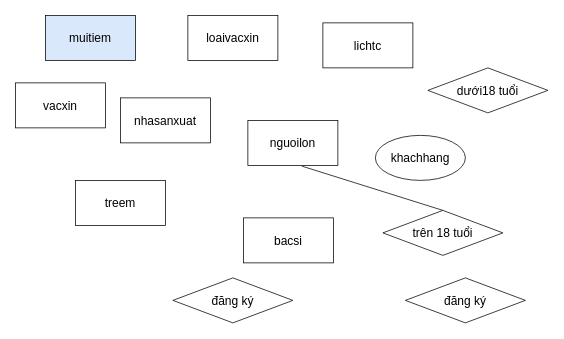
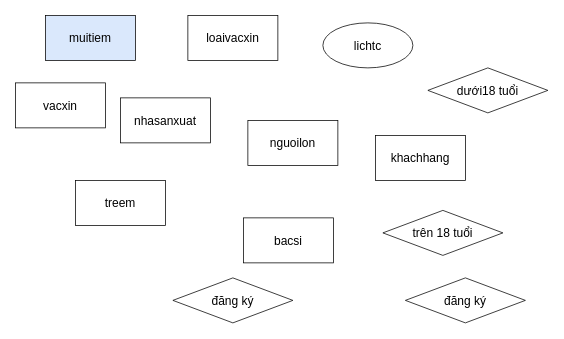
  <mxCell id="0" />
  <mxCell id="1" parent="0" />
  <mxCell id="2" value="muitiem" style="rounded=0;whiteSpace=wrap;html=1;fontSize=16;fillColor=#dae8fc;" vertex="1" parent="1"><mxGeometry x="60" y="20" width="120" height="60" as="geometry" /></mxCell>
  <mxCell id="3" value="loaivacxin" style="rounded=0;whiteSpace=wrap;html=1;fontSize=16;" vertex="1" parent="1"><mxGeometry x="250" y="20" width="120" height="60" as="geometry" /></mxCell>
  <mxCell id="4" value="bacsi" style="rounded=0;whiteSpace=wrap;html=1;fontSize=16;" vertex="1" parent="1"><mxGeometry x="324" y="290" width="120" height="60" as="geometry" /></mxCell>
  <mxCell id="5" value="nguoilon" style="rounded=0;whiteSpace=wrap;html=1;fontSize=16;" vertex="1" parent="1"><mxGeometry x="330" y="160" width="120" height="60" as="geometry" /></mxCell>
  <mxCell id="6" value="treem" style="rounded=0;whiteSpace=wrap;html=1;fontSize=16;" vertex="1" parent="1"><mxGeometry x="100" y="240" width="120" height="60" as="geometry" /></mxCell>
- <mxCell id="7" value="khachhang" style="ellipse;whiteSpace=wrap;html=1;fontSize=16;" vertex="1" parent="1"><mxGeometry x="500" y="180" width="120" height="60" as="geometry" /></mxCell>
- <mxCell id="8" value="lichtc" style="rounded=0;whiteSpace=wrap;html=1;fontSize=16;" vertex="1" parent="1"><mxGeometry x="430" y="30" width="120" height="60" as="geometry" /></mxCell>
+ <mxCell id="7" value="khachhang" style="rounded=0;whiteSpace=wrap;html=1;fontSize=16;" vertex="1" parent="1"><mxGeometry x="500" y="180" width="120" height="60" as="geometry" /></mxCell>
+ <mxCell id="8" value="lichtc" style="ellipse;whiteSpace=wrap;html=1;fontSize=16;" vertex="1" parent="1"><mxGeometry x="430" y="30" width="120" height="60" as="geometry" /></mxCell>
  <mxCell id="9" value="vacxin" style="rounded=0;whiteSpace=wrap;html=1;fontSize=16;" vertex="1" parent="1"><mxGeometry x="20" y="110" width="120" height="60" as="geometry" /></mxCell>
  <mxCell id="10" value="nhasanxuat" style="rounded=0;whiteSpace=wrap;html=1;fontSize=16;" vertex="1" parent="1"><mxGeometry x="160" y="130" width="120" height="60" as="geometry" /></mxCell>
- <mxCell id="11" value="" style="endArrow=none;html=1;rounded=0;fontSize=16;entryX=0.6;entryY=1.017;entryDx=0;entryDy=0;entryPerimeter=0;exitX=0.5;exitY=0;exitDx=0;exitDy=0;" edge="1" parent="1" source="12" target="5"><mxGeometry width="50" height="50" relative="1" as="geometry"><mxPoint x="370" y="230" as="sourcePoint" /><mxPoint x="420" y="180" as="targetPoint" /></mxGeometry></mxCell>
  <mxCell id="12" value="trên 18 tuổi" style="rhombus;whiteSpace=wrap;html=1;fontSize=16;" vertex="1" parent="1"><mxGeometry x="510" y="280" width="160" height="60" as="geometry" /></mxCell>
  <mxCell id="13" value="đăng ký" style="rhombus;whiteSpace=wrap;html=1;fontSize=16;" vertex="1" parent="1"><mxGeometry x="540" y="370" width="160" height="60" as="geometry" /></mxCell>
  <mxCell id="14" value="đăng ký" style="rhombus;whiteSpace=wrap;html=1;fontSize=16;" vertex="1" parent="1"><mxGeometry x="230" y="370" width="160" height="60" as="geometry" /></mxCell>
  <mxCell id="15" value="dưới18 tuổi" style="rhombus;whiteSpace=wrap;html=1;fontSize=16;" vertex="1" parent="1"><mxGeometry x="570" y="90" width="160" height="60" as="geometry" /></mxCell>
